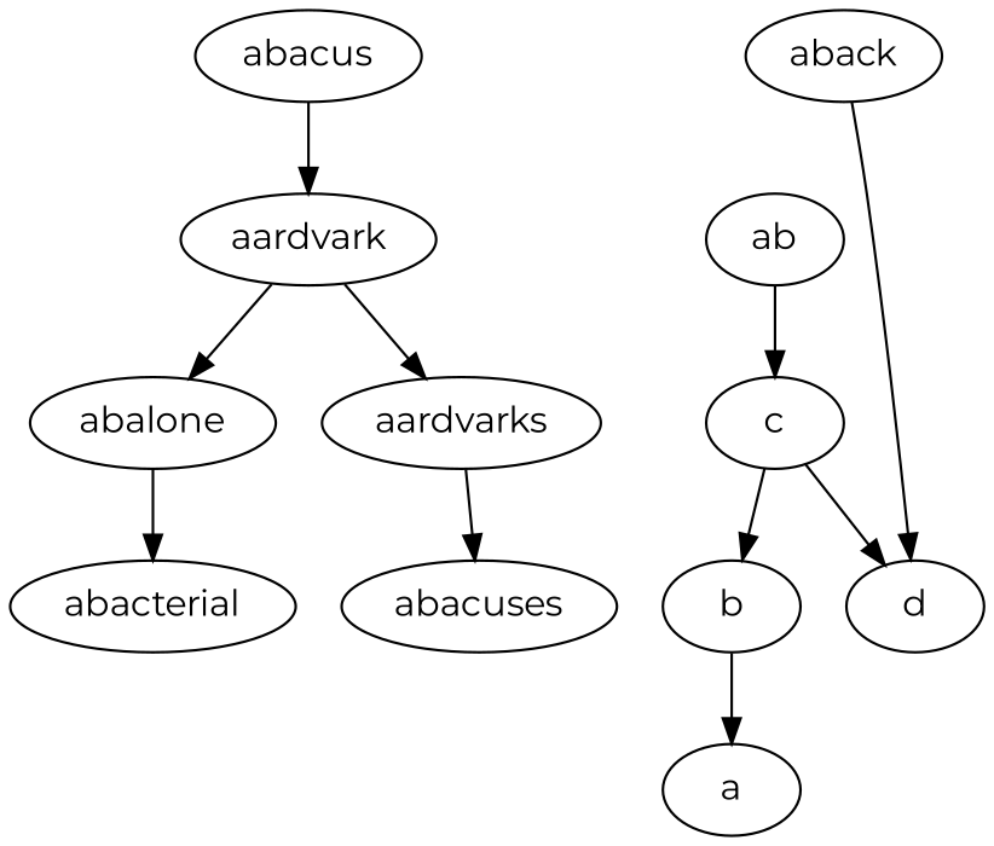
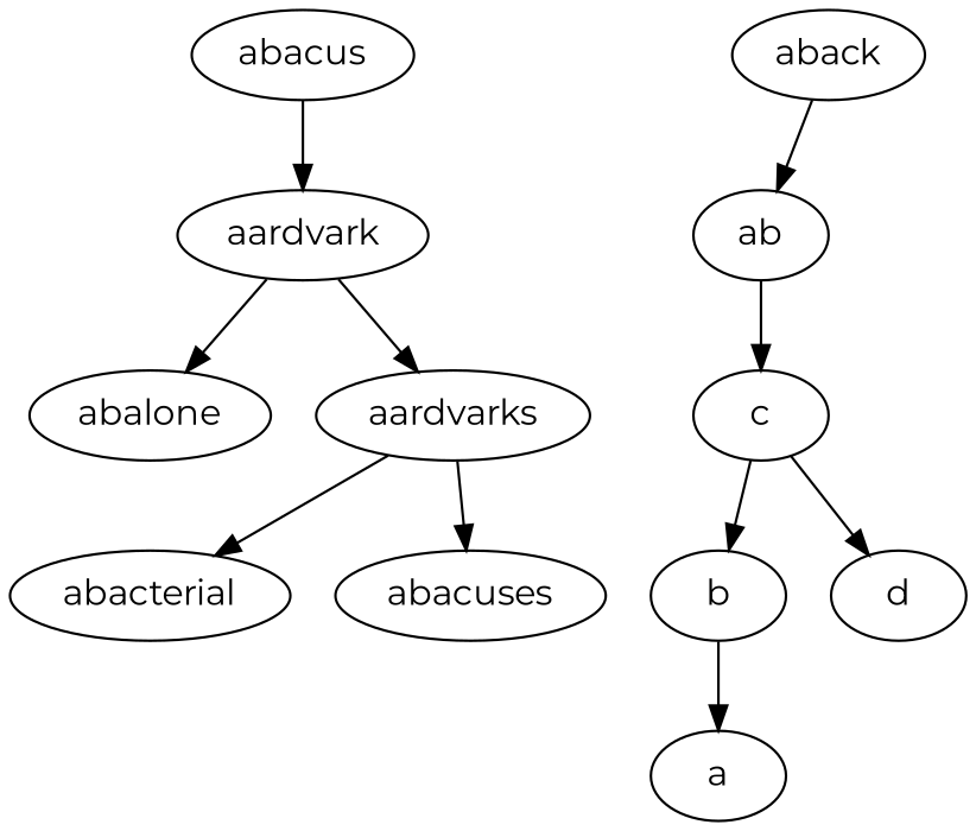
  digraph {
    fontname=Montserrat
    node [fontname=Montserrat]
    edge [fontname=Montserrat]
    abacus
    aardvark
    abalone
    aardvarks
    aback
    ab
    abacuses
    abacterial
    c
    b
    d
    a
    abacus -> aardvark
    aardvark -> abalone
    aardvark -> aardvarks
    aardvarks -> abacuses
-   abalone -> abacterial
-   aback -> d
+   aardvarks -> abacterial
+   aback -> ab
    ab -> c
    c -> b
    c -> d
    b -> a
  }
